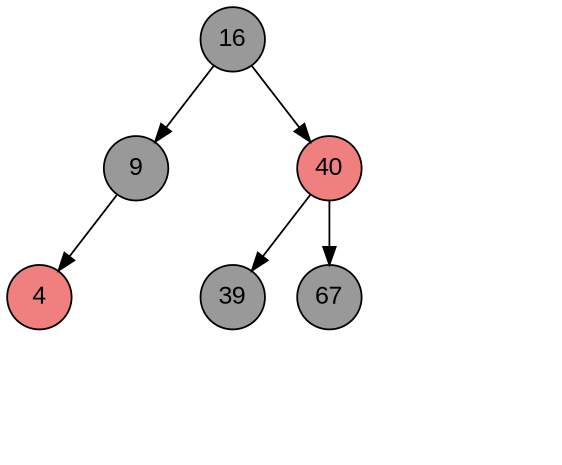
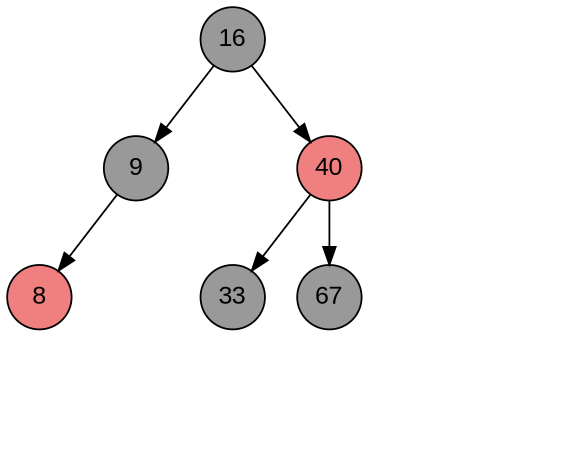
  digraph {
    node [fixedsize=true fontname=Arial shape=circle style=invis]
    edge [style=invis]
    n1 [fillcolor=grey60 label=16 style=filled]
    9 [fillcolor=grey60 style=filled]
    40 [fillcolor=lightcoral style=filled]
-   8 [fillcolor=lightcoral style=filled label=4]
+   8 [fillcolor=lightcoral style=filled]
    n5 [label=X]
-   39 [fillcolor=grey60 style=filled]
+   39 [fillcolor=grey60 style=filled label=33]
    n7 [fillcolor=grey60 label=67 style=filled]
    n8 [label=X]
    n9 [label=X]
    n10 [label=X]
    n11 [label=X]
    n12 [label=X]
    n13 [label=X]
    n14 [label=X]
    n1 -> 9 [style=""]
    n1 -> 40 [style=""]
    9 -> 8 [style=""]
    9 -> n5
    40 -> 39 [style=""]
    40 -> n7 [style=""]
    40 -> n8
    40 -> n9
    8 -> n10
    8 -> n11
    n7 -> n12
    n7 -> n13
  }
